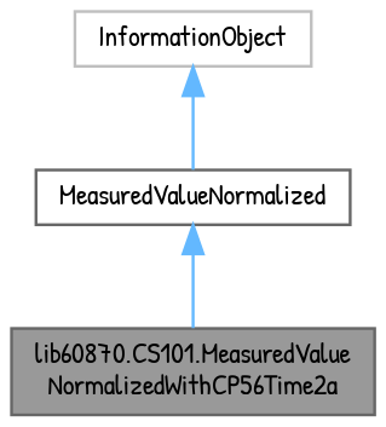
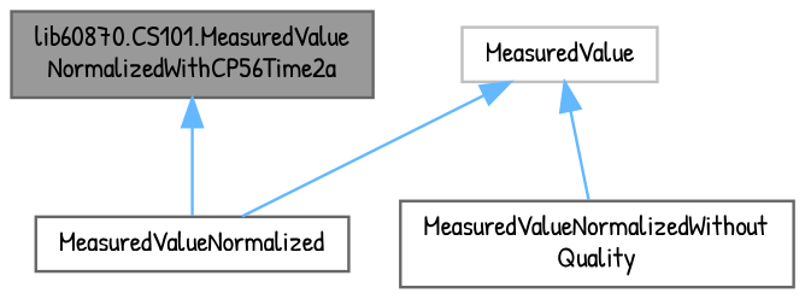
  digraph {
    fontname="Patrick Hand"
    node [color=gray40 fillcolor=white fontname="Patrick Hand" fontsize=10 shape=box style=filled]
    edge [color=steelblue1 dir=back fontname="Patrick Hand" fontsize=10 labelfontname=Helvetica labelfontsize=10 style=solid]
    n1 [fillcolor=grey60 fontcolor=black height=0.2 label="lib60870.CS101.MeasuredValue\lNormalizedWithCP56Time2a" width=0.4]
    n2 [height=0.2 label=MeasuredValueNormalized width=0.4]
-   n4 [color=grey75 height=0.2 label=InformationObject width=0.4]
-   n2 -> n1
+   n3 [height=0.2 label="MeasuredValueNormalizedWithout\lQuality" width=0.4]
+   n4 [color=grey75 height=0.2 label=MeasuredValue width=0.4]
+   n1 -> n2
    n4 -> n2
+   n4 -> n3
  }
